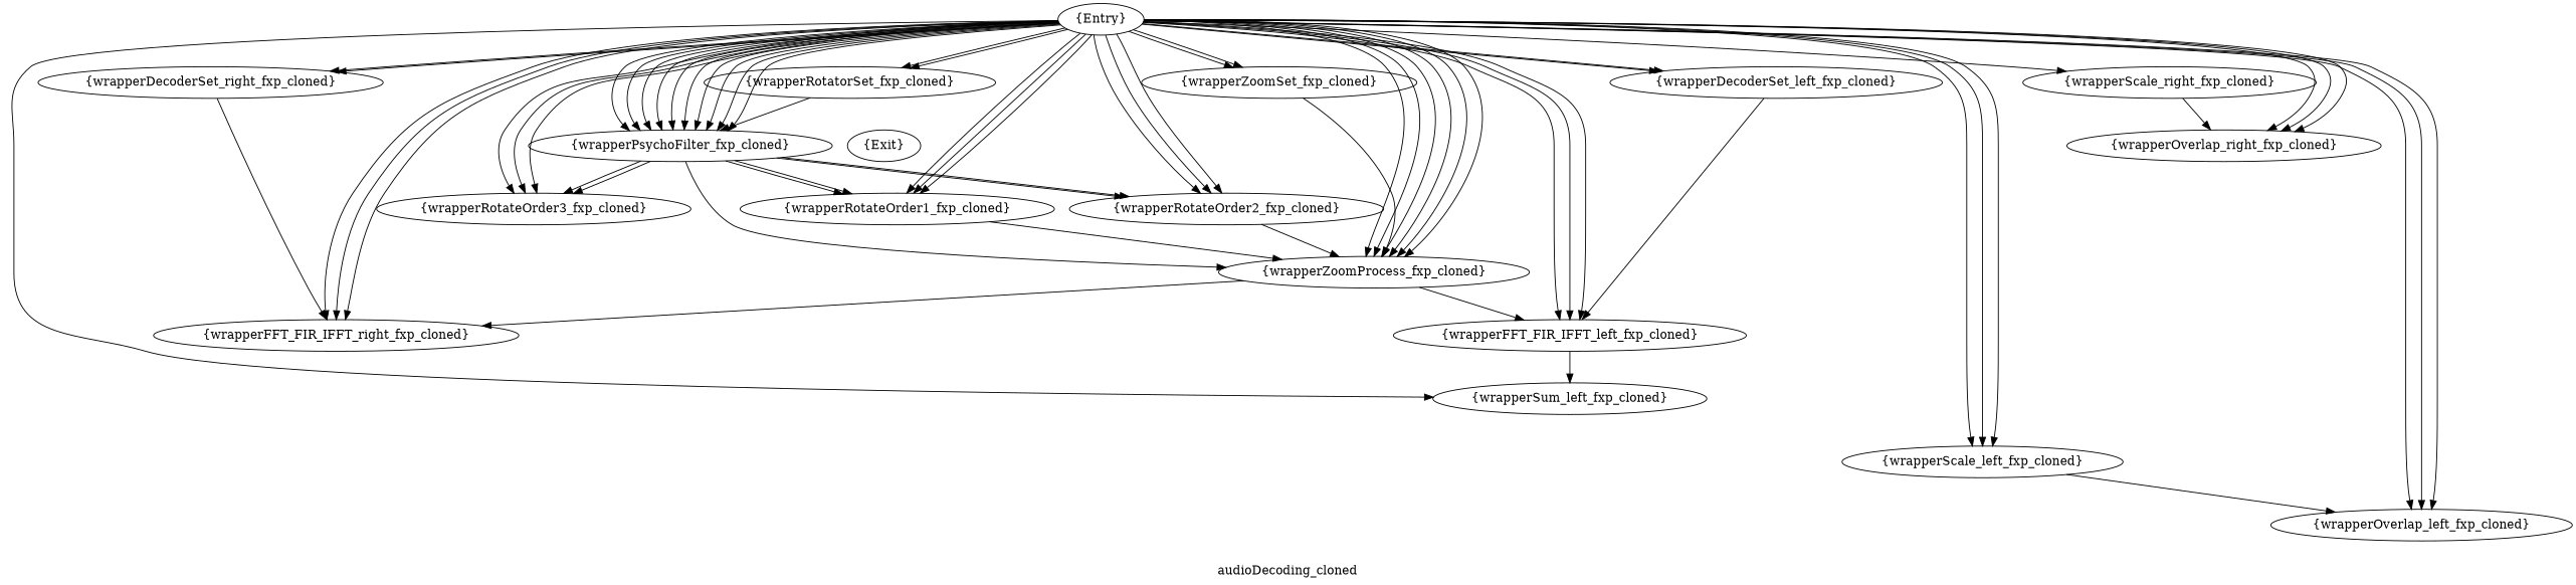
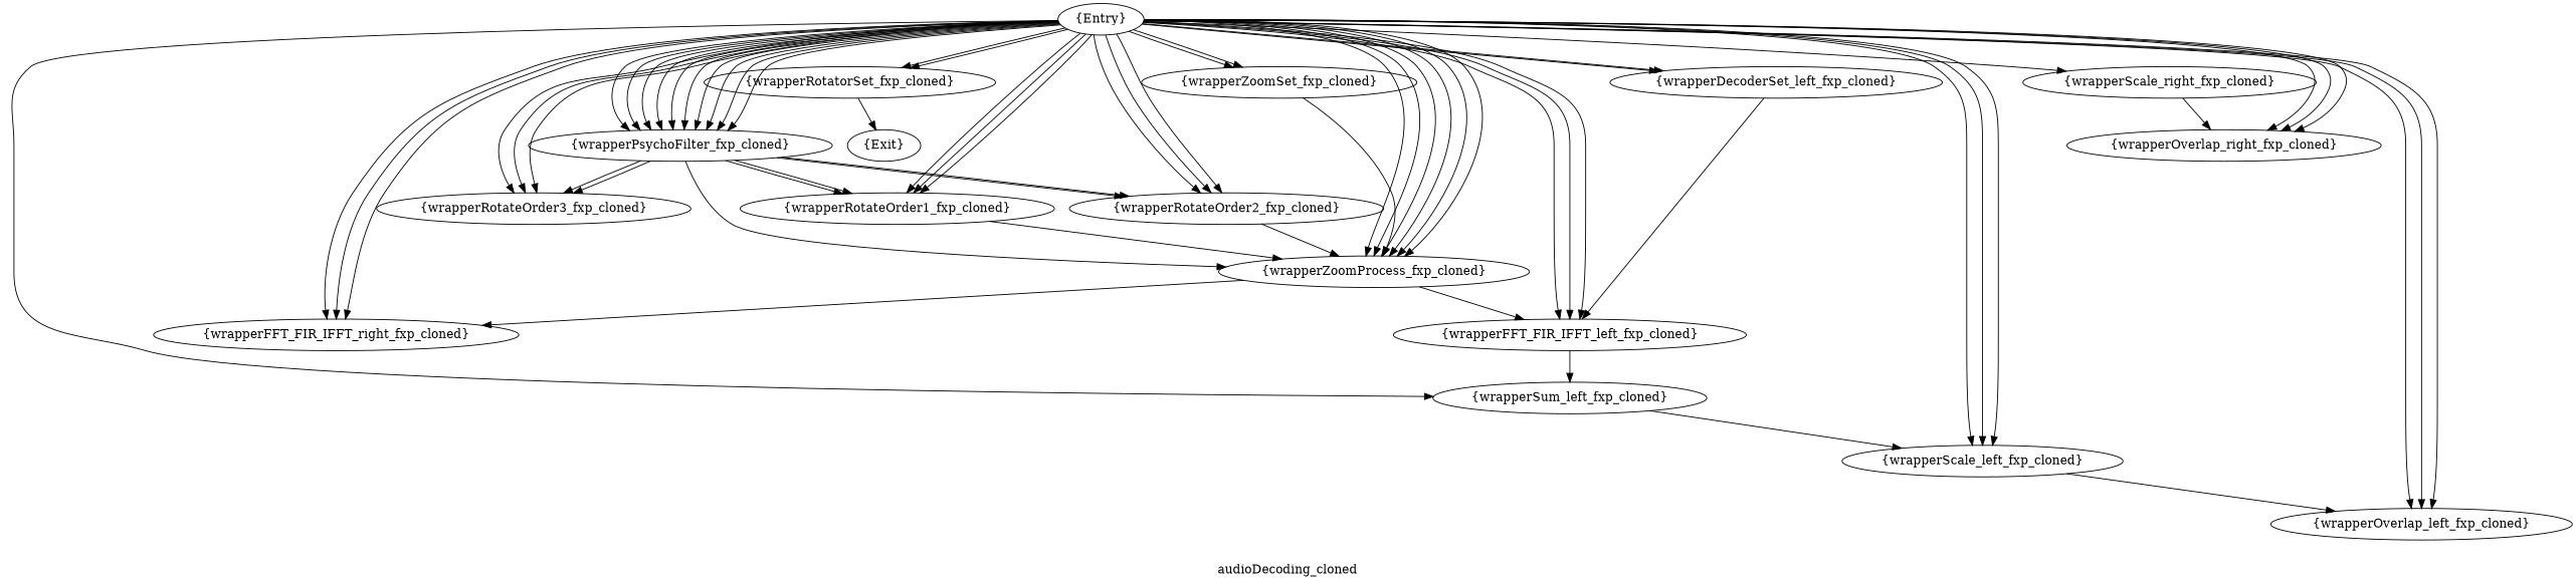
  digraph {
    compound=true
    label=audioDecoding_cloned
    node [shape=oval]
    n1 [label="{Exit}"]
    n2 [label="{Entry}"]
    n3 [label="{wrapperRotatorSet_fxp_cloned}"]
    n4 [label="{wrapperPsychoFilter_fxp_cloned}"]
    n5 [label="{wrapperRotateOrder1_fxp_cloned}"]
    n6 [label="{wrapperRotateOrder2_fxp_cloned}"]
    n7 [label="{wrapperRotateOrder3_fxp_cloned}"]
    n8 [label="{wrapperZoomSet_fxp_cloned}"]
    n9 [label="{wrapperZoomProcess_fxp_cloned}"]
    n10 [label="{wrapperDecoderSet_left_fxp_cloned}"]
-   n11 [label="{wrapperDecoderSet_right_fxp_cloned}"]
    n12 [label="{wrapperFFT_FIR_IFFT_left_fxp_cloned}"]
    n13 [label="{wrapperFFT_FIR_IFFT_right_fxp_cloned}"]
    n14 [label="{wrapperSum_left_fxp_cloned}"]
    n15 [label="{wrapperScale_left_fxp_cloned}"]
    n16 [label="{wrapperScale_right_fxp_cloned}"]
    n17 [label="{wrapperOverlap_left_fxp_cloned}"]
    n18 [label="{wrapperOverlap_right_fxp_cloned}"]
    n2 -> n3
    n2 -> n3
    n2 -> n4
    n2 -> n4
    n2 -> n4
    n2 -> n4
    n2 -> n4
    n2 -> n4
    n2 -> n4
    n2 -> n4
    n2 -> n4
    n2 -> n4
    n2 -> n5
    n2 -> n5
    n2 -> n5
    n2 -> n6
    n2 -> n6
    n2 -> n6
    n2 -> n7
    n2 -> n7
    n2 -> n7
    n2 -> n8
    n2 -> n8
    n2 -> n9
    n2 -> n9
    n2 -> n9
    n2 -> n9
    n2 -> n9
    n2 -> n9
    n2 -> n10
    n2 -> n10
-   n2 -> n11
-   n2 -> n11
    n2 -> n12
    n2 -> n12
    n2 -> n12
    n2 -> n13
    n2 -> n13
    n2 -> n13
    n2 -> n14
    n2 -> n15
    n2 -> n15
    n2 -> n15
    n2 -> n16
    n2 -> n17
    n2 -> n17
    n2 -> n17
    n2 -> n18
    n2 -> n18
    n2 -> n18
-   n3 -> n4
+   n3 -> n1
    n4 -> n5
    n4 -> n5
    n4 -> n6
    n4 -> n6
    n4 -> n7
    n4 -> n7
    n4 -> n9
    n5 -> n9
    n6 -> n9
    n8 -> n9
    n9 -> n12
    n9 -> n13
    n10 -> n12
-   n11 -> n13
    n12 -> n14
+   n14 -> n15
    n15 -> n17
    n16 -> n18
  }
